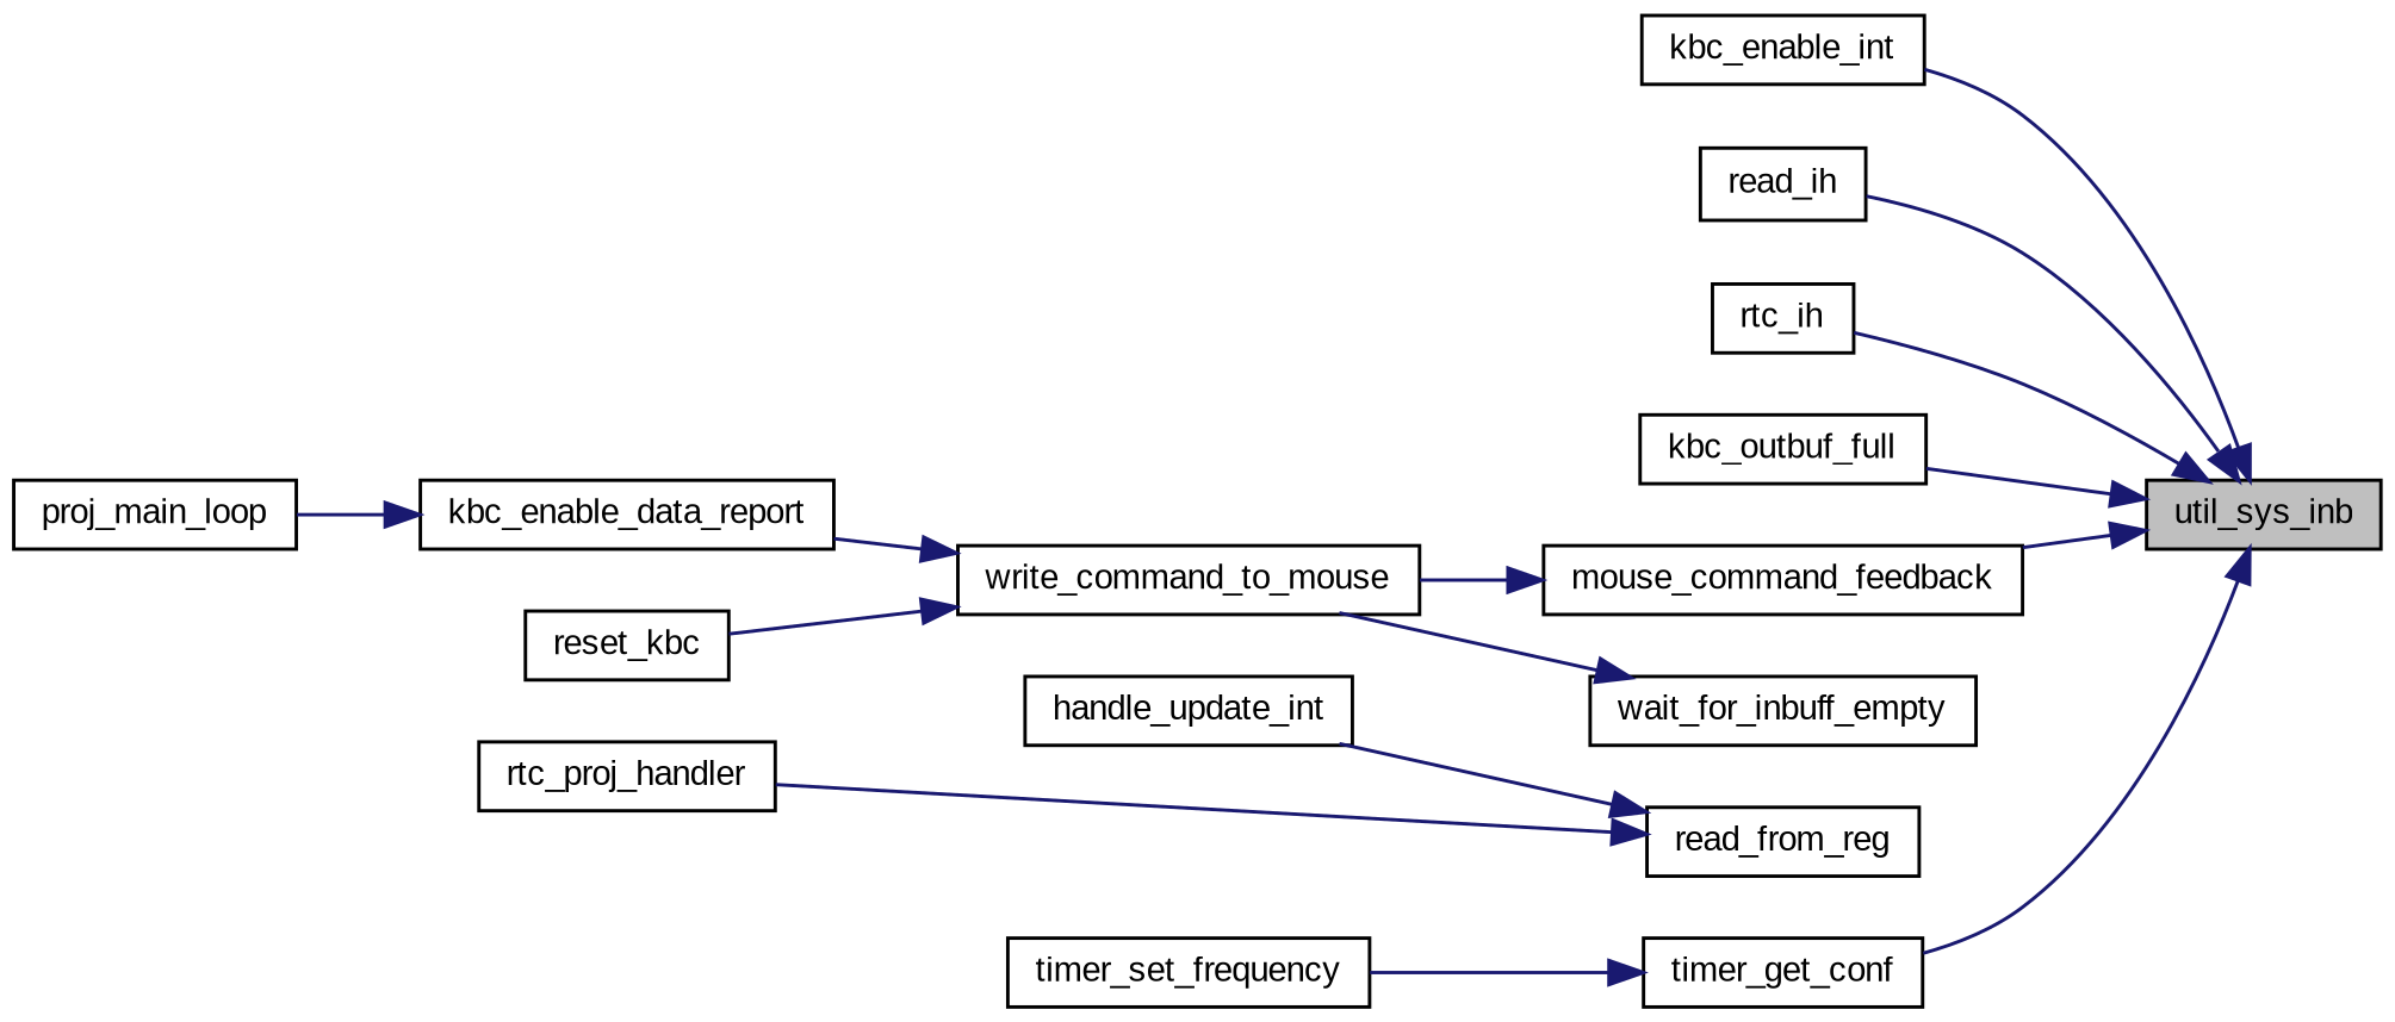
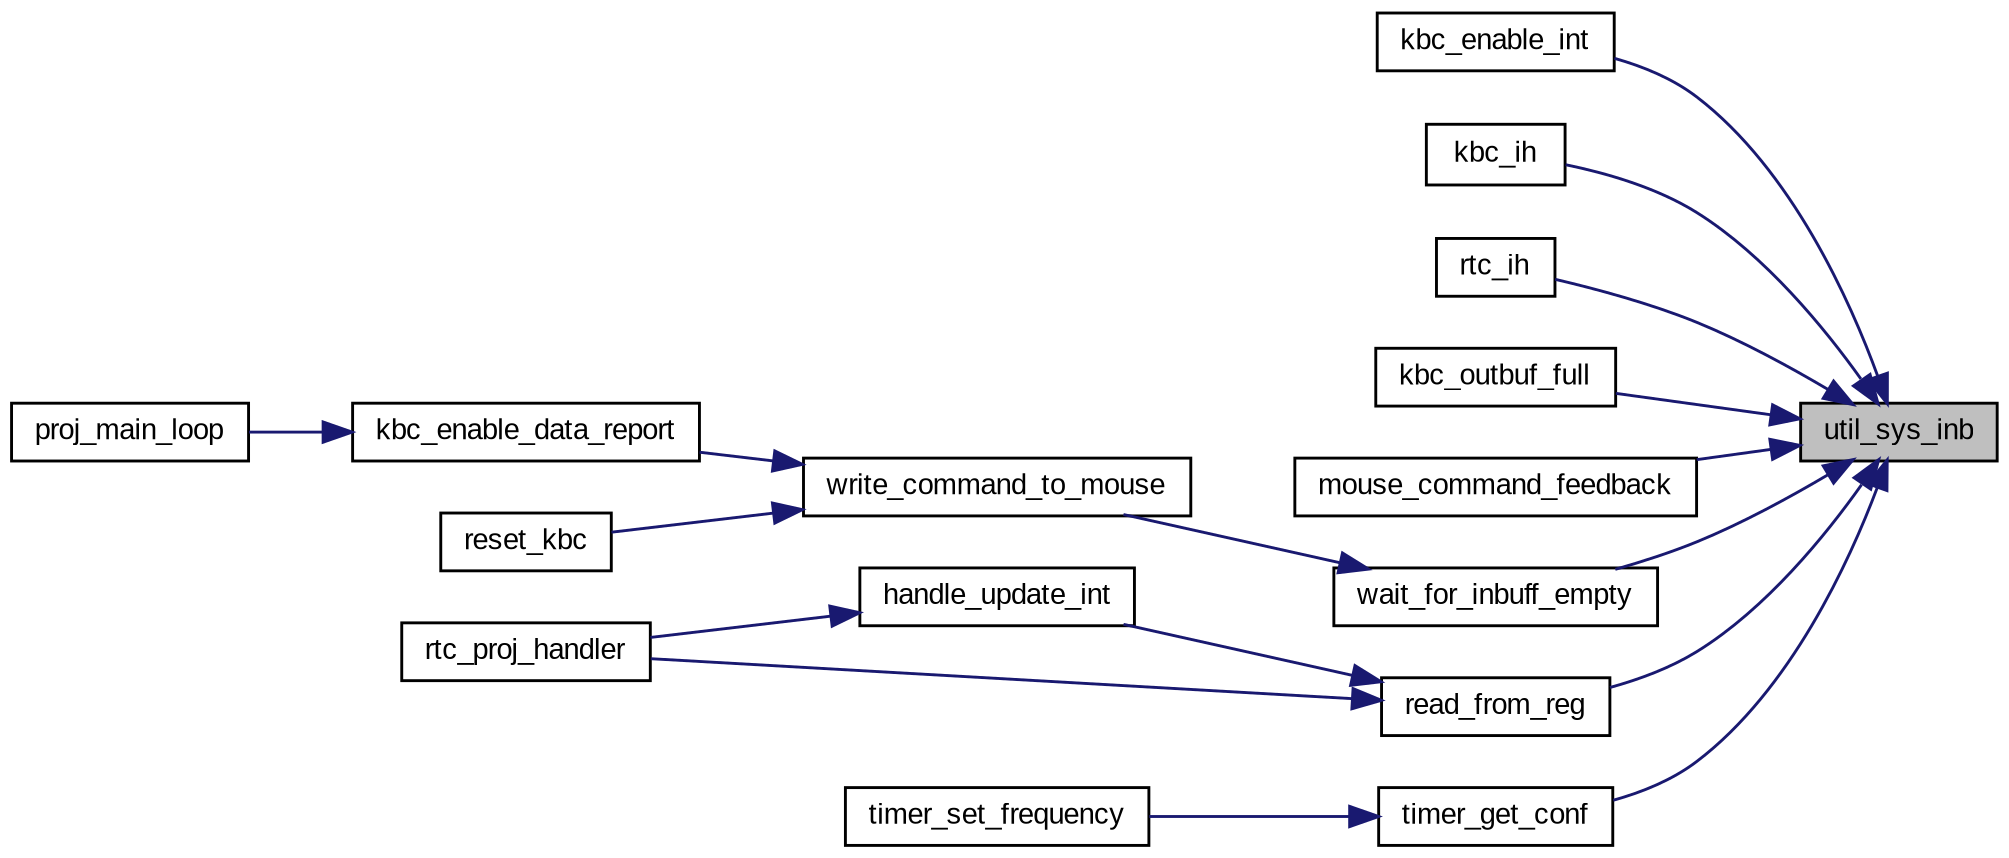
  digraph {
    fontname="Liberation Sans"
    rankdir=RL
    node [color=black fillcolor=white fontname="Liberation Sans" fontsize=10 shape=record style=filled]
    edge [color=midnightblue dir=back fontname="Liberation Sans" fontsize=10 labelfontname=Helvetica labelfontsize=10 style=solid]
    n1 [fillcolor=grey75 fontcolor=black height=0.2 label=util_sys_inb width=0.4]
    n2 [height=0.2 label=kbc_enable_int width=0.4]
-   n3 [height=0.2 label=read_ih width=0.4]
+   n3 [height=0.2 label=kbc_ih width=0.4]
    n4 [height=0.2 label=rtc_ih width=0.4]
    n5 [height=0.2 label=kbc_outbuf_full width=0.4]
    n6 [height=0.2 label=mouse_command_feedback width=0.4]
    n7 [height=0.2 label=read_from_reg width=0.4]
    n8 [height=0.2 label=timer_get_conf width=0.4]
    n9 [height=0.2 label=wait_for_inbuff_empty width=0.4]
    n10 [height=0.2 label=write_command_to_mouse width=0.4]
    n11 [height=0.2 label=handle_update_int width=0.4]
    n12 [height=0.2 label=rtc_proj_handler width=0.4]
    n13 [height=0.2 label=timer_set_frequency width=0.4]
    n14 [height=0.2 label=kbc_enable_data_report width=0.4]
    n15 [height=0.2 label=reset_kbc width=0.4]
    n16 [height=0.2 label=proj_main_loop width=0.4]
    n1 -> n2
    n1 -> n3
    n1 -> n4
    n1 -> n5
    n1 -> n6
+   n1 -> n7
    n1 -> n8
-   n6 -> n10
+   n1 -> n9
    n7 -> n11
    n7 -> n12
    n8 -> n13
    n9 -> n10
    n10 -> n14
    n10 -> n15
+   n11 -> n12
    n14 -> n16
  }
